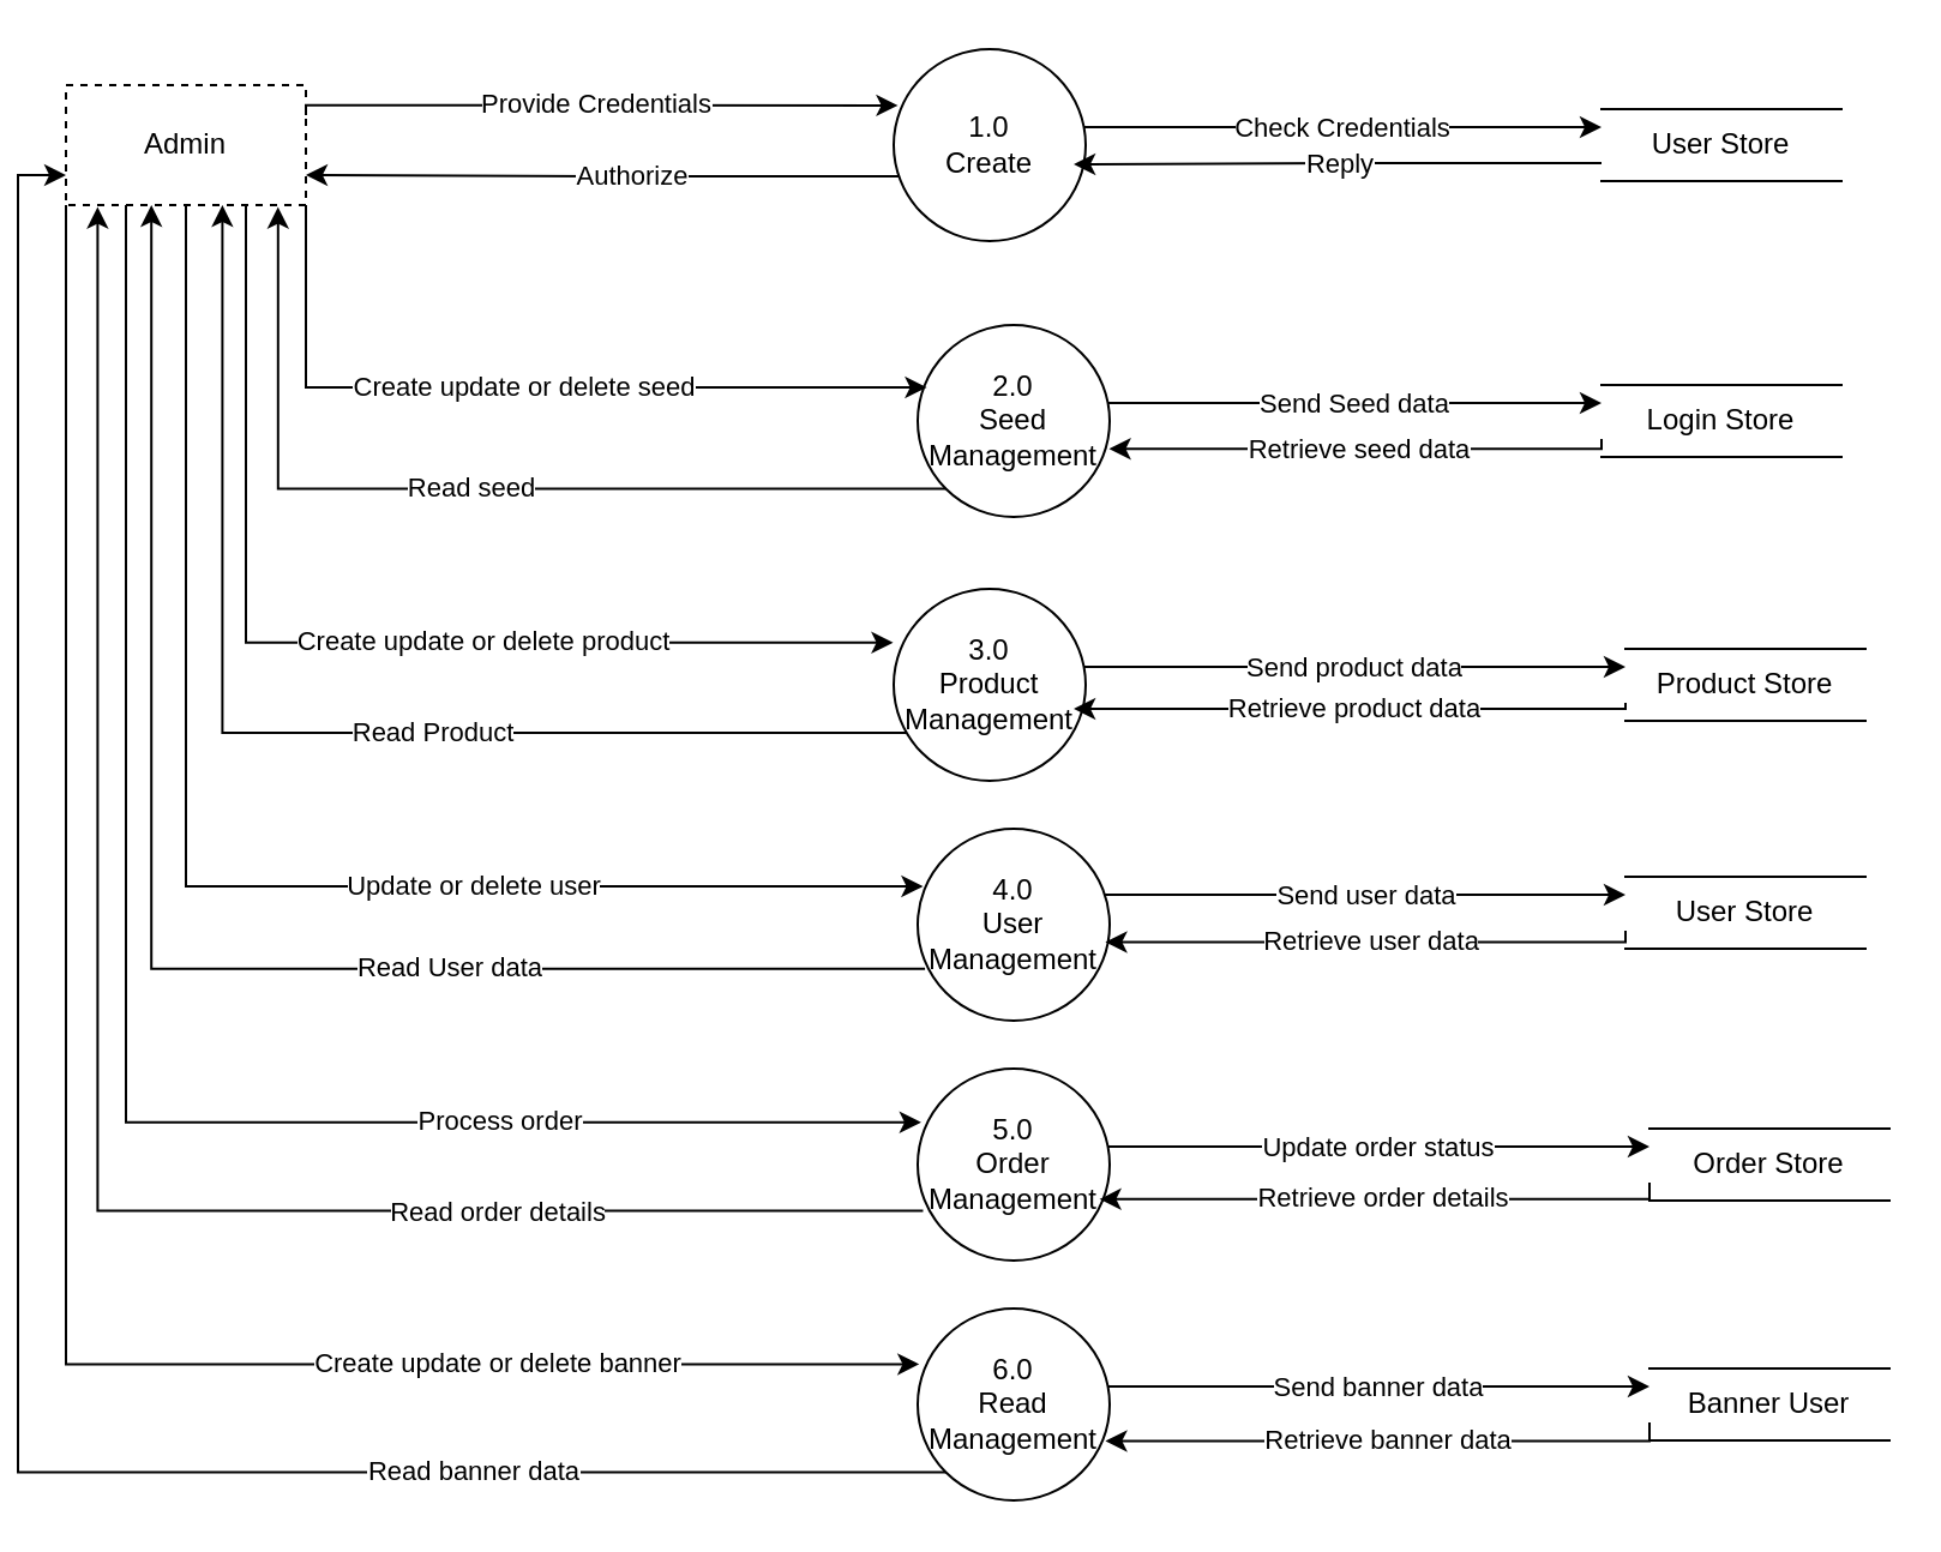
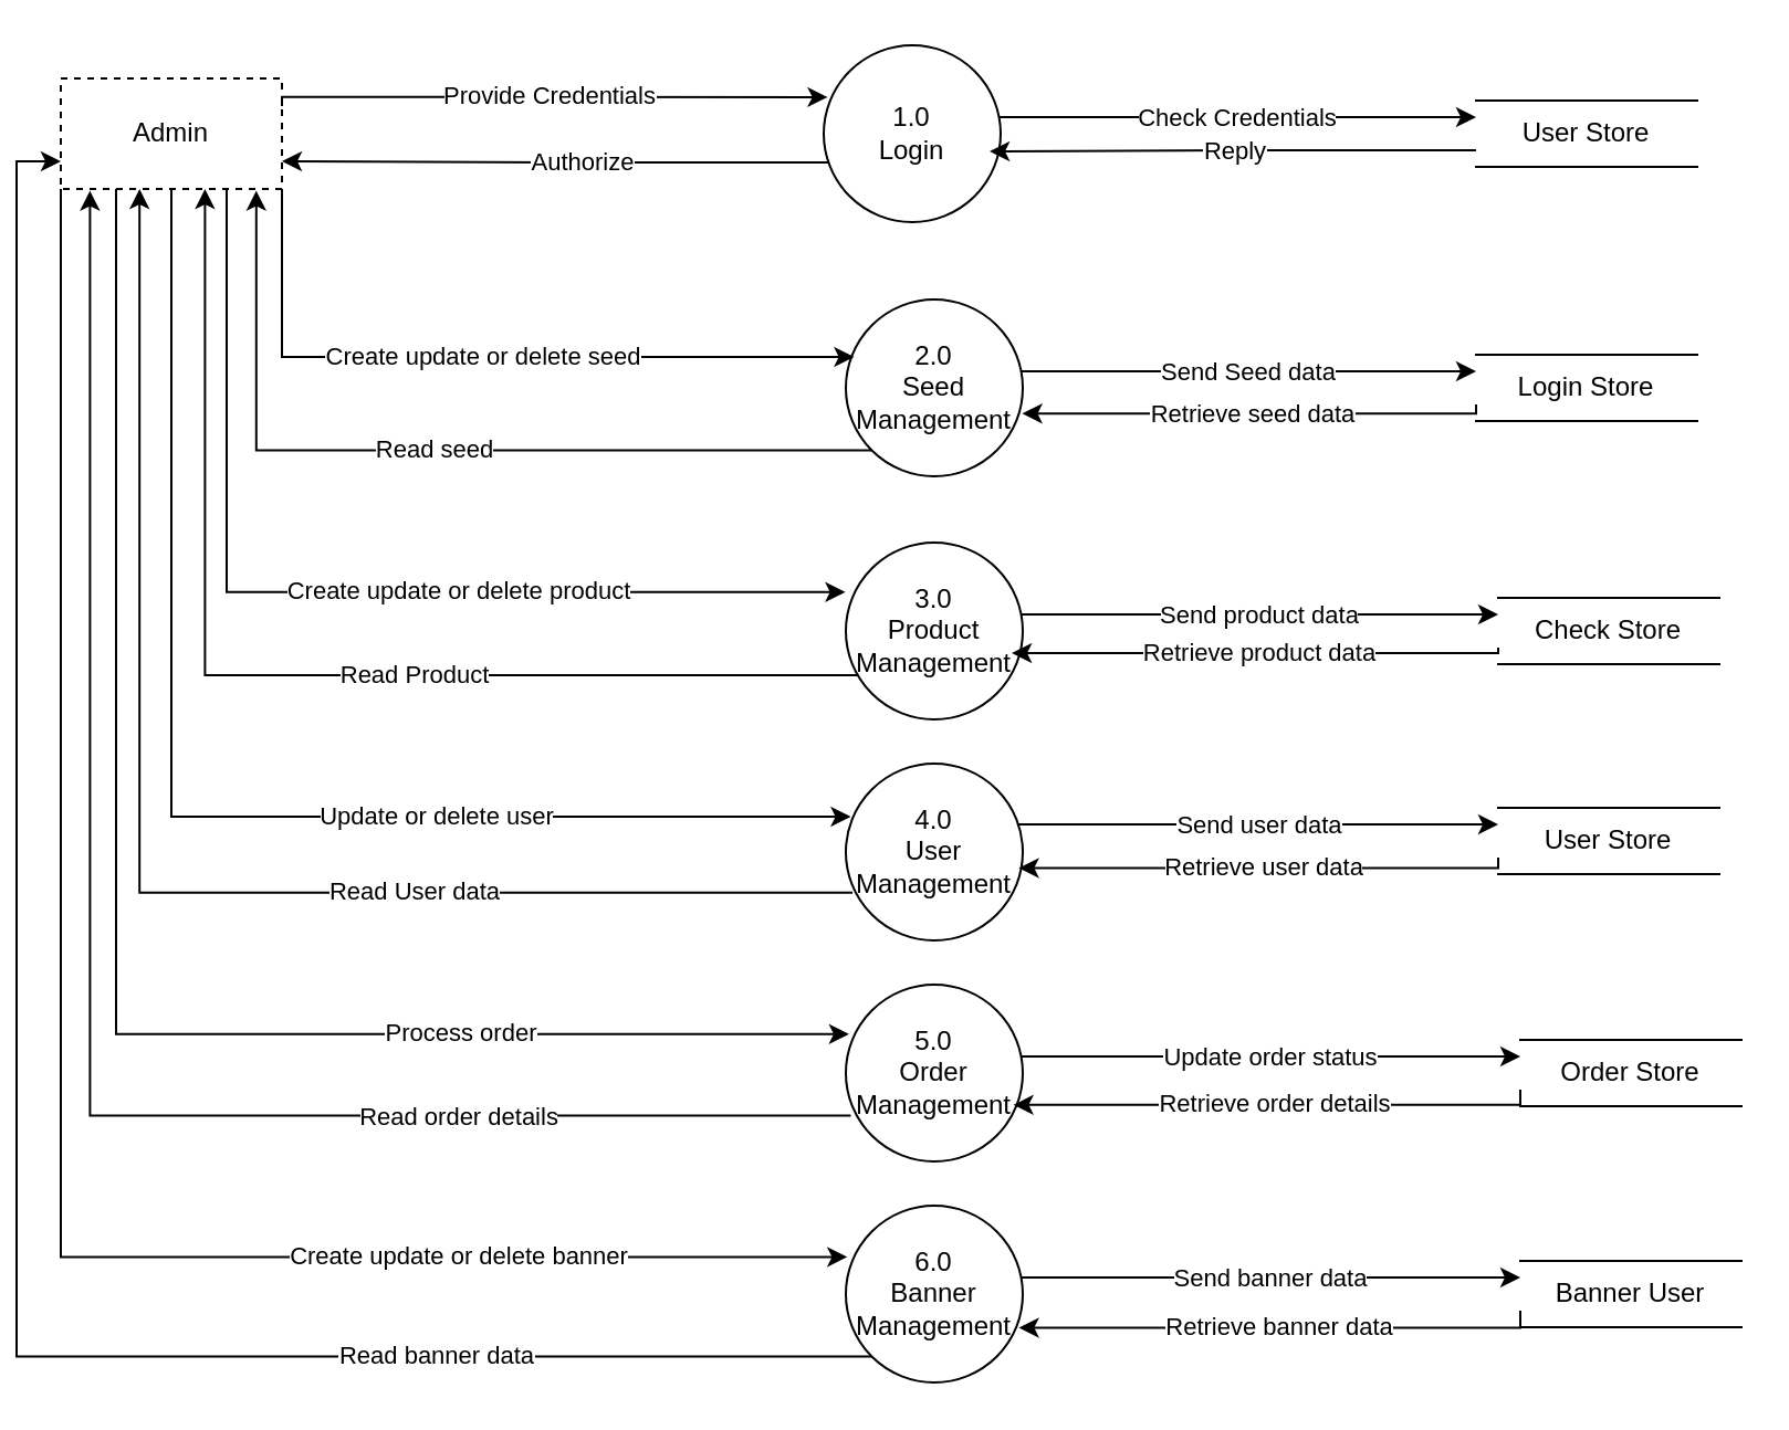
  <mxCell id="0" />
  <mxCell id="1" parent="0" />
  <mxCell id="2" value="Admin" style="html=1;dashed=1;whiteSpace=wrap;" vertex="1" parent="1"><mxGeometry x="20" y="35" width="100" height="50" as="geometry" /></mxCell>
  <mxCell id="3" value="Read banner data" style="edgeStyle=orthogonalEdgeStyle;rounded=0;orthogonalLoop=1;jettySize=auto;html=1;exitX=0;exitY=1;exitDx=0;exitDy=0;entryX=0;entryY=0.75;entryDx=0;entryDy=0;" edge="1" parent="1" source="5" target="2"><mxGeometry x="-0.585" relative="1" as="geometry"><mxPoint as="offset" /></mxGeometry></mxCell>
  <mxCell id="4" value="Send banner data" style="edgeStyle=orthogonalEdgeStyle;rounded=0;orthogonalLoop=1;jettySize=auto;html=1;entryX=0;entryY=0.25;entryDx=0;entryDy=0;" edge="1" parent="1" source="5" target="14"><mxGeometry relative="1" as="geometry"><Array as="points"><mxPoint x="568" y="578" /></Array></mxGeometry></mxCell>
- <mxCell id="5" value="6.0&lt;div&gt;Read Management&lt;/div&gt;" style="shape=ellipse;html=1;dashed=0;whiteSpace=wrap;aspect=fixed;perimeter=ellipsePerimeter;" vertex="1" parent="1"><mxGeometry x="375" y="545" width="80" height="80" as="geometry" /></mxCell>
+ <mxCell id="5" value="6.0&lt;div&gt;Banner Management&lt;/div&gt;" style="shape=ellipse;html=1;dashed=0;whiteSpace=wrap;aspect=fixed;perimeter=ellipsePerimeter;" vertex="1" parent="1"><mxGeometry x="375" y="545" width="80" height="80" as="geometry" /></mxCell>
  <mxCell id="6" value="Send Seed data" style="edgeStyle=orthogonalEdgeStyle;rounded=0;orthogonalLoop=1;jettySize=auto;html=1;entryX=0;entryY=0.25;entryDx=0;entryDy=0;" edge="1" parent="1" source="7" target="15"><mxGeometry relative="1" as="geometry"><Array as="points"><mxPoint x="558" y="168" /></Array></mxGeometry></mxCell>
  <mxCell id="7" value="2.0&lt;div&gt;Seed Management&lt;/div&gt;" style="shape=ellipse;html=1;dashed=0;whiteSpace=wrap;aspect=fixed;perimeter=ellipsePerimeter;" vertex="1" parent="1"><mxGeometry x="375" y="135" width="80" height="80" as="geometry" /></mxCell>
  <mxCell id="8" value="Send product data" style="edgeStyle=orthogonalEdgeStyle;rounded=0;orthogonalLoop=1;jettySize=auto;html=1;entryX=0;entryY=0.25;entryDx=0;entryDy=0;" edge="1" parent="1" source="9" target="16"><mxGeometry relative="1" as="geometry"><Array as="points"><mxPoint x="563" y="278" /></Array></mxGeometry></mxCell>
- <mxCell id="9" value="3.0&lt;div&gt;Product Management&lt;/div&gt;" style="shape=ellipse;html=1;dashed=0;whiteSpace=wrap;aspect=fixed;perimeter=ellipsePerimeter;" vertex="1" parent="1"><mxGeometry x="365" y="245" width="80" height="80" as="geometry" /></mxCell>
+ <mxCell id="9" value="3.0&lt;div&gt;Product Management&lt;/div&gt;" style="shape=ellipse;html=1;dashed=0;whiteSpace=wrap;aspect=fixed;perimeter=ellipsePerimeter;" vertex="1" parent="1"><mxGeometry x="375" y="245" width="80" height="80" as="geometry" /></mxCell>
  <mxCell id="10" value="Send user data" style="edgeStyle=orthogonalEdgeStyle;rounded=0;orthogonalLoop=1;jettySize=auto;html=1;entryX=0;entryY=0.25;entryDx=0;entryDy=0;" edge="1" parent="1" source="11" target="17"><mxGeometry relative="1" as="geometry"><Array as="points"><mxPoint x="563" y="373" /></Array></mxGeometry></mxCell>
  <mxCell id="11" value="4.0&lt;div&gt;User Management&lt;/div&gt;" style="shape=ellipse;html=1;dashed=0;whiteSpace=wrap;aspect=fixed;perimeter=ellipsePerimeter;" vertex="1" parent="1"><mxGeometry x="375" y="345" width="80" height="80" as="geometry" /></mxCell>
  <mxCell id="12" value="Update order status" style="edgeStyle=orthogonalEdgeStyle;rounded=0;orthogonalLoop=1;jettySize=auto;html=1;entryX=0;entryY=0.25;entryDx=0;entryDy=0;" edge="1" parent="1" source="13" target="18"><mxGeometry relative="1" as="geometry"><Array as="points"><mxPoint x="568" y="478" /></Array></mxGeometry></mxCell>
  <mxCell id="13" value="5.0&lt;div&gt;Order Management&lt;/div&gt;" style="shape=ellipse;html=1;dashed=0;whiteSpace=wrap;aspect=fixed;perimeter=ellipsePerimeter;" vertex="1" parent="1"><mxGeometry x="375" y="445" width="80" height="80" as="geometry" /></mxCell>
  <mxCell id="14" value="Banner User" style="html=1;dashed=0;whiteSpace=wrap;shape=partialRectangle;right=0;left=0;" vertex="1" parent="1"><mxGeometry x="680" y="570" width="100" height="30" as="geometry" /></mxCell>
  <mxCell id="15" value="Login Store" style="html=1;dashed=0;whiteSpace=wrap;shape=partialRectangle;right=0;left=0;" vertex="1" parent="1"><mxGeometry x="660" y="160" width="100" height="30" as="geometry" /></mxCell>
- <mxCell id="16" value="Product Store" style="html=1;dashed=0;whiteSpace=wrap;shape=partialRectangle;right=0;left=0;" vertex="1" parent="1"><mxGeometry x="670" y="270" width="100" height="30" as="geometry" /></mxCell>
+ <mxCell id="16" value="Check Store" style="html=1;dashed=0;whiteSpace=wrap;shape=partialRectangle;right=0;left=0;" vertex="1" parent="1"><mxGeometry x="670" y="270" width="100" height="30" as="geometry" /></mxCell>
  <mxCell id="17" value="User Store" style="html=1;dashed=0;whiteSpace=wrap;shape=partialRectangle;right=0;left=0;" vertex="1" parent="1"><mxGeometry x="670" y="365" width="100" height="30" as="geometry" /></mxCell>
  <mxCell id="18" value="Order Store" style="html=1;dashed=0;whiteSpace=wrap;shape=partialRectangle;right=0;left=0;" vertex="1" parent="1"><mxGeometry x="680" y="470" width="100" height="30" as="geometry" /></mxCell>
  <mxCell id="19" value="Check Credentials" style="edgeStyle=orthogonalEdgeStyle;rounded=0;orthogonalLoop=1;jettySize=auto;html=1;entryX=0;entryY=0.25;entryDx=0;entryDy=0;" edge="1" parent="1" source="21" target="22"><mxGeometry relative="1" as="geometry"><Array as="points"><mxPoint x="553" y="53" /></Array></mxGeometry></mxCell>
  <mxCell id="20" value="Authorize" style="edgeStyle=orthogonalEdgeStyle;rounded=0;orthogonalLoop=1;jettySize=auto;html=1;exitX=0;exitY=1;exitDx=0;exitDy=0;entryX=1;entryY=0.75;entryDx=0;entryDy=0;" edge="1" parent="1" source="21" target="2"><mxGeometry relative="1" as="geometry"><Array as="points"><mxPoint x="377" y="73" /><mxPoint x="243" y="73" /></Array></mxGeometry></mxCell>
- <mxCell id="21" value="1.0&lt;div&gt;Create&lt;/div&gt;" style="shape=ellipse;html=1;dashed=0;whiteSpace=wrap;aspect=fixed;perimeter=ellipsePerimeter;" vertex="1" parent="1"><mxGeometry x="365" y="20" width="80" height="80" as="geometry" /></mxCell>
+ <mxCell id="21" value="1.0&lt;div&gt;Login&lt;/div&gt;" style="shape=ellipse;html=1;dashed=0;whiteSpace=wrap;aspect=fixed;perimeter=ellipsePerimeter;" vertex="1" parent="1"><mxGeometry x="365" y="20" width="80" height="80" as="geometry" /></mxCell>
  <mxCell id="22" value="User Store" style="html=1;dashed=0;whiteSpace=wrap;shape=partialRectangle;right=0;left=0;" vertex="1" parent="1"><mxGeometry x="660" y="45" width="100" height="30" as="geometry" /></mxCell>
  <mxCell id="23" value="Reply" style="edgeStyle=orthogonalEdgeStyle;rounded=0;orthogonalLoop=1;jettySize=auto;html=1;exitX=0;exitY=0.75;exitDx=0;exitDy=0;entryX=0.938;entryY=0.6;entryDx=0;entryDy=0;entryPerimeter=0;" edge="1" parent="1" source="22" target="21"><mxGeometry relative="1" as="geometry" /></mxCell>
  <mxCell id="24" value="Provide Credentials" style="edgeStyle=orthogonalEdgeStyle;rounded=0;orthogonalLoop=1;jettySize=auto;html=1;exitX=1;exitY=0.25;exitDx=0;exitDy=0;entryX=0.022;entryY=0.293;entryDx=0;entryDy=0;entryPerimeter=0;" edge="1" parent="1" source="2" target="21"><mxGeometry relative="1" as="geometry"><Array as="points"><mxPoint x="120" y="43" /></Array></mxGeometry></mxCell>
  <mxCell id="25" value="Create update or delete seed" style="edgeStyle=orthogonalEdgeStyle;rounded=0;orthogonalLoop=1;jettySize=auto;html=1;exitX=1;exitY=1;exitDx=0;exitDy=0;entryX=0.047;entryY=0.325;entryDx=0;entryDy=0;entryPerimeter=0;" edge="1" parent="1" source="2" target="7"><mxGeometry relative="1" as="geometry"><Array as="points"><mxPoint x="120" y="161" /></Array></mxGeometry></mxCell>
  <mxCell id="26" value="Read seed" style="edgeStyle=orthogonalEdgeStyle;rounded=0;orthogonalLoop=1;jettySize=auto;html=1;exitX=0;exitY=1;exitDx=0;exitDy=0;entryX=0.884;entryY=1.016;entryDx=0;entryDy=0;entryPerimeter=0;" edge="1" parent="1" source="7" target="2"><mxGeometry relative="1" as="geometry" /></mxCell>
  <mxCell id="27" value="Create update or delete product" style="edgeStyle=orthogonalEdgeStyle;rounded=0;orthogonalLoop=1;jettySize=auto;html=1;exitX=0.75;exitY=1;exitDx=0;exitDy=0;entryX=-0.003;entryY=0.28;entryDx=0;entryDy=0;entryPerimeter=0;" edge="1" parent="1" source="2" target="9"><mxGeometry x="0.244" relative="1" as="geometry"><mxPoint as="offset" /></mxGeometry></mxCell>
  <mxCell id="28" value="Update or delete user" style="edgeStyle=orthogonalEdgeStyle;rounded=0;orthogonalLoop=1;jettySize=auto;html=1;exitX=0.5;exitY=1;exitDx=0;exitDy=0;entryX=0.028;entryY=0.3;entryDx=0;entryDy=0;entryPerimeter=0;" edge="1" parent="1" source="2" target="11"><mxGeometry x="0.367" relative="1" as="geometry"><Array as="points"><mxPoint x="70" y="369" /></Array><mxPoint as="offset" /></mxGeometry></mxCell>
  <mxCell id="29" value="Process order" style="edgeStyle=orthogonalEdgeStyle;rounded=0;orthogonalLoop=1;jettySize=auto;html=1;exitX=0.25;exitY=1;exitDx=0;exitDy=0;entryX=0.018;entryY=0.28;entryDx=0;entryDy=0;entryPerimeter=0;" edge="1" parent="1" source="2" target="13"><mxGeometry x="0.506" relative="1" as="geometry"><Array as="points"><mxPoint x="45" y="467" /></Array><mxPoint as="offset" /></mxGeometry></mxCell>
  <mxCell id="30" value="Create update or delete banner" style="edgeStyle=orthogonalEdgeStyle;rounded=0;orthogonalLoop=1;jettySize=auto;html=1;exitX=0;exitY=1;exitDx=0;exitDy=0;entryX=0.008;entryY=0.29;entryDx=0;entryDy=0;entryPerimeter=0;" edge="1" parent="1" source="2" target="5"><mxGeometry x="0.581" relative="1" as="geometry"><mxPoint as="offset" /></mxGeometry></mxCell>
  <mxCell id="31" value="Read Product" style="edgeStyle=orthogonalEdgeStyle;rounded=0;orthogonalLoop=1;jettySize=auto;html=1;entryX=0.652;entryY=1;entryDx=0;entryDy=0;entryPerimeter=0;" edge="1" parent="1" source="9" target="2"><mxGeometry x="-0.222" relative="1" as="geometry"><Array as="points"><mxPoint x="85" y="305" /></Array><mxPoint as="offset" /></mxGeometry></mxCell>
  <mxCell id="32" value="Read User data" style="edgeStyle=orthogonalEdgeStyle;rounded=0;orthogonalLoop=1;jettySize=auto;html=1;exitX=0.038;exitY=0.73;exitDx=0;exitDy=0;entryX=0.356;entryY=1;entryDx=0;entryDy=0;entryPerimeter=0;exitPerimeter=0;" edge="1" parent="1" source="11" target="2"><mxGeometry x="-0.382" relative="1" as="geometry"><mxPoint as="offset" /></mxGeometry></mxCell>
  <mxCell id="33" value="Read order details" style="edgeStyle=orthogonalEdgeStyle;rounded=0;orthogonalLoop=1;jettySize=auto;html=1;exitX=0.028;exitY=0.74;exitDx=0;exitDy=0;entryX=0.132;entryY=1.016;entryDx=0;entryDy=0;entryPerimeter=0;exitPerimeter=0;" edge="1" parent="1" source="13" target="2"><mxGeometry x="-0.535" y="1" relative="1" as="geometry"><mxPoint as="offset" /></mxGeometry></mxCell>
  <mxCell id="34" value="Retrieve seed data" style="edgeStyle=orthogonalEdgeStyle;rounded=0;orthogonalLoop=1;jettySize=auto;html=1;exitX=0;exitY=0.75;exitDx=0;exitDy=0;entryX=0.997;entryY=0.645;entryDx=0;entryDy=0;entryPerimeter=0;" edge="1" parent="1" source="15" target="7"><mxGeometry relative="1" as="geometry"><Array as="points"><mxPoint x="660" y="187" /></Array></mxGeometry></mxCell>
  <mxCell id="35" value="Retrieve product data" style="edgeStyle=orthogonalEdgeStyle;rounded=0;orthogonalLoop=1;jettySize=auto;html=1;exitX=0;exitY=0.75;exitDx=0;exitDy=0;entryX=0.938;entryY=0.625;entryDx=0;entryDy=0;entryPerimeter=0;" edge="1" parent="1" source="16" target="9"><mxGeometry relative="1" as="geometry"><Array as="points"><mxPoint x="670" y="295" /></Array></mxGeometry></mxCell>
  <mxCell id="36" value="Retrieve user data" style="edgeStyle=orthogonalEdgeStyle;rounded=0;orthogonalLoop=1;jettySize=auto;html=1;exitX=0;exitY=0.75;exitDx=0;exitDy=0;entryX=0.978;entryY=0.59;entryDx=0;entryDy=0;entryPerimeter=0;" edge="1" parent="1" source="17" target="11"><mxGeometry relative="1" as="geometry"><Array as="points"><mxPoint x="670" y="392" /></Array></mxGeometry></mxCell>
  <mxCell id="37" value="Retrieve order details" style="edgeStyle=orthogonalEdgeStyle;rounded=0;orthogonalLoop=1;jettySize=auto;html=1;exitX=0;exitY=0.75;exitDx=0;exitDy=0;entryX=0.947;entryY=0.68;entryDx=0;entryDy=0;entryPerimeter=0;" edge="1" parent="1" source="18" target="13"><mxGeometry relative="1" as="geometry"><Array as="points"><mxPoint x="680" y="499" /></Array></mxGeometry></mxCell>
  <mxCell id="38" value="Retrieve banner data" style="edgeStyle=orthogonalEdgeStyle;rounded=0;orthogonalLoop=1;jettySize=auto;html=1;exitX=0;exitY=0.75;exitDx=0;exitDy=0;entryX=0.978;entryY=0.69;entryDx=0;entryDy=0;entryPerimeter=0;" edge="1" parent="1" source="14" target="5"><mxGeometry relative="1" as="geometry"><Array as="points"><mxPoint x="680" y="600" /></Array></mxGeometry></mxCell>
